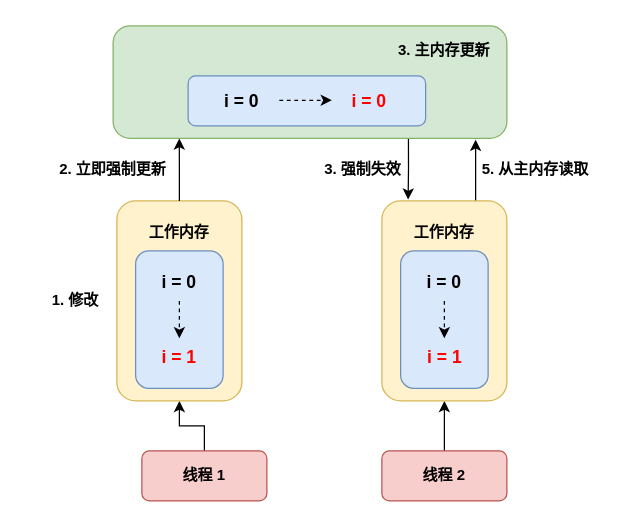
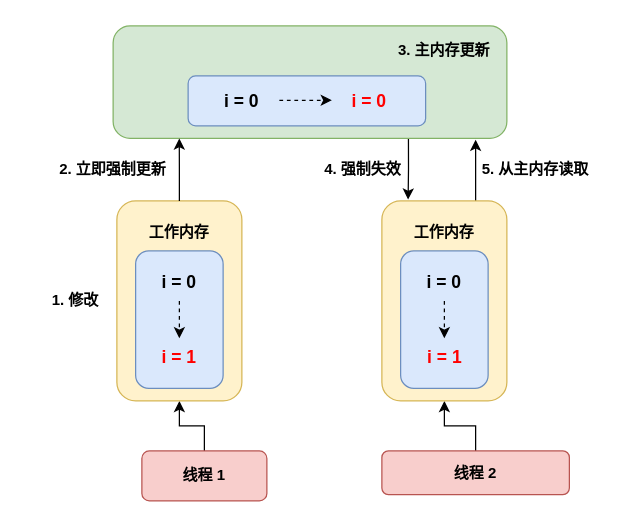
  <mxCell id="0" />
  <mxCell id="1" parent="0" />
  <mxCell id="2" style="edgeStyle=orthogonalEdgeStyle;rounded=0;orthogonalLoop=1;jettySize=auto;html=1;exitX=0.5;exitY=0;exitDx=0;exitDy=0;entryX=0.5;entryY=1;entryDx=0;entryDy=0;" edge="1" parent="1" source="3" target="4"><mxGeometry relative="1" as="geometry" /></mxCell>
  <mxCell id="3" value="线程 1" style="rounded=1;whiteSpace=wrap;html=1;fontStyle=1;fillColor=#f8cecc;strokeColor=#b85450;container=0;" vertex="1" parent="1"><mxGeometry x="113" y="360" width="100" height="40" as="geometry" /></mxCell>
  <mxCell id="4" value="" style="rounded=1;whiteSpace=wrap;html=1;fillColor=#fff2cc;strokeColor=#d6b656;container=0;" vertex="1" parent="1"><mxGeometry x="93" y="160" width="100" height="160" as="geometry" /></mxCell>
  <mxCell id="5" value="工作内存" style="text;html=1;strokeColor=none;fillColor=none;align=center;verticalAlign=middle;whiteSpace=wrap;rounded=0;fontStyle=1;container=0;" vertex="1" parent="1"><mxGeometry x="113" y="170" width="60" height="30" as="geometry" /></mxCell>
  <mxCell id="6" value="" style="rounded=1;whiteSpace=wrap;html=1;fillColor=#dae8fc;strokeColor=#6c8ebf;fontStyle=1;fontSize=14;" vertex="1" parent="1"><mxGeometry x="108" y="200" width="70" height="110" as="geometry" /></mxCell>
  <mxCell id="7" style="edgeStyle=orthogonalEdgeStyle;rounded=0;orthogonalLoop=1;jettySize=auto;html=1;exitX=0.5;exitY=1;exitDx=0;exitDy=0;entryX=0.5;entryY=0;entryDx=0;entryDy=0;dashed=1;" edge="1" parent="1" source="8" target="9"><mxGeometry relative="1" as="geometry" /></mxCell>
  <mxCell id="8" value="i = 0" style="text;html=1;strokeColor=none;fillColor=none;align=center;verticalAlign=middle;whiteSpace=wrap;rounded=0;fontStyle=1;fontSize=14;" vertex="1" parent="1"><mxGeometry x="113" y="210" width="60" height="30" as="geometry" /></mxCell>
  <mxCell id="9" value="i = 1" style="text;html=1;strokeColor=none;fillColor=none;align=center;verticalAlign=middle;whiteSpace=wrap;rounded=0;fontStyle=1;fontSize=14;fontColor=#FF0000;" vertex="1" parent="1"><mxGeometry x="113" y="270" width="60" height="30" as="geometry" /></mxCell>
  <mxCell id="10" style="edgeStyle=orthogonalEdgeStyle;rounded=0;orthogonalLoop=1;jettySize=auto;html=1;exitX=0.75;exitY=1;exitDx=0;exitDy=0;" edge="1" parent="1" source="11"><mxGeometry relative="1" as="geometry"><mxPoint x="326" y="159" as="targetPoint" /></mxGeometry></mxCell>
  <mxCell id="11" value="" style="rounded=1;whiteSpace=wrap;html=1;fillColor=#d5e8d4;strokeColor=#82b366;" vertex="1" parent="1"><mxGeometry x="90" y="20" width="315" height="90" as="geometry" /></mxCell>
  <mxCell id="12" style="edgeStyle=orthogonalEdgeStyle;rounded=0;orthogonalLoop=1;jettySize=auto;html=1;exitX=0.5;exitY=0;exitDx=0;exitDy=0;entryX=0.168;entryY=1;entryDx=0;entryDy=0;entryPerimeter=0;" edge="1" parent="1" source="4" target="11"><mxGeometry relative="1" as="geometry" /></mxCell>
  <mxCell id="13" style="edgeStyle=orthogonalEdgeStyle;rounded=0;orthogonalLoop=1;jettySize=auto;html=1;exitX=0.5;exitY=0;exitDx=0;exitDy=0;entryX=0.5;entryY=1;entryDx=0;entryDy=0;" edge="1" parent="1" source="14" target="16"><mxGeometry relative="1" as="geometry" /></mxCell>
- <mxCell id="14" value="线程 2" style="rounded=1;whiteSpace=wrap;html=1;fontStyle=1;fillColor=#f8cecc;strokeColor=#b85450;container=0;" vertex="1" parent="1"><mxGeometry x="305" y="360" width="100" height="40" as="geometry" /></mxCell>
+ <mxCell id="14" value="线程 2" style="rounded=1;whiteSpace=wrap;html=1;fontStyle=1;fillColor=#f8cecc;strokeColor=#b85450;container=0;" vertex="1" parent="1"><mxGeometry x="305" y="360" width="150" height="35" as="geometry" /></mxCell>
  <mxCell id="15" style="edgeStyle=orthogonalEdgeStyle;rounded=0;orthogonalLoop=1;jettySize=auto;html=1;exitX=0.75;exitY=0;exitDx=0;exitDy=0;" edge="1" parent="1" source="16"><mxGeometry relative="1" as="geometry"><mxPoint x="380" y="111" as="targetPoint" /></mxGeometry></mxCell>
  <mxCell id="16" value="" style="rounded=1;whiteSpace=wrap;html=1;fillColor=#fff2cc;strokeColor=#d6b656;container=0;" vertex="1" parent="1"><mxGeometry x="305" y="160" width="100" height="160" as="geometry" /></mxCell>
  <mxCell id="17" value="工作内存" style="text;html=1;strokeColor=none;fillColor=none;align=center;verticalAlign=middle;whiteSpace=wrap;rounded=0;fontStyle=1;container=0;" vertex="1" parent="1"><mxGeometry x="325" y="170" width="60" height="30" as="geometry" /></mxCell>
  <mxCell id="18" value="" style="rounded=1;whiteSpace=wrap;html=1;fillColor=#dae8fc;strokeColor=#6c8ebf;fontStyle=1;fontSize=14;" vertex="1" parent="1"><mxGeometry x="320" y="200" width="70" height="110" as="geometry" /></mxCell>
  <mxCell id="19" value="i = 0" style="text;html=1;strokeColor=none;fillColor=none;align=center;verticalAlign=middle;whiteSpace=wrap;rounded=0;fontStyle=1;fontSize=14;" vertex="1" parent="1"><mxGeometry x="325" y="210" width="60" height="30" as="geometry" /></mxCell>
  <mxCell id="20" value="" style="rounded=1;whiteSpace=wrap;html=1;fillColor=#dae8fc;strokeColor=#6c8ebf;" vertex="1" parent="1"><mxGeometry x="150" y="60" width="190" height="40" as="geometry" /></mxCell>
  <mxCell id="21" style="edgeStyle=orthogonalEdgeStyle;rounded=0;orthogonalLoop=1;jettySize=auto;html=1;exitX=1;exitY=0.5;exitDx=0;exitDy=0;entryX=0;entryY=0.5;entryDx=0;entryDy=0;dashed=1;" edge="1" parent="1" source="22" target="31"><mxGeometry relative="1" as="geometry" /></mxCell>
  <mxCell id="22" value="i = 0" style="text;html=1;strokeColor=none;fillColor=none;align=center;verticalAlign=middle;whiteSpace=wrap;rounded=0;fontStyle=1;fontSize=14;" vertex="1" parent="1"><mxGeometry x="163" y="64.5" width="60" height="30" as="geometry" /></mxCell>
  <mxCell id="23" value="2. 立即强制更新" style="text;html=1;strokeColor=none;fillColor=none;align=center;verticalAlign=middle;whiteSpace=wrap;rounded=0;fontStyle=1;fontSize=12;" vertex="1" parent="1"><mxGeometry x="40" y="120" width="100" height="30" as="geometry" /></mxCell>
  <mxCell id="24" style="edgeStyle=orthogonalEdgeStyle;rounded=0;orthogonalLoop=1;jettySize=auto;html=1;exitX=0.5;exitY=1;exitDx=0;exitDy=0;" edge="1" parent="1" source="22" target="22"><mxGeometry relative="1" as="geometry" /></mxCell>
  <mxCell id="25" value="1. 修改" style="text;html=1;strokeColor=none;fillColor=none;align=center;verticalAlign=middle;whiteSpace=wrap;rounded=0;fontStyle=1;fontSize=12;" vertex="1" parent="1"><mxGeometry x="20" y="225" width="80" height="30" as="geometry" /></mxCell>
  <mxCell id="26" value="3. 主内存更新" style="text;html=1;strokeColor=none;fillColor=none;align=center;verticalAlign=middle;whiteSpace=wrap;rounded=0;fontStyle=1;fontSize=12;" vertex="1" parent="1"><mxGeometry x="305" y="25" width="100" height="30" as="geometry" /></mxCell>
- <mxCell id="27" value="3. 强制失效" style="text;html=1;strokeColor=none;fillColor=none;align=center;verticalAlign=middle;whiteSpace=wrap;rounded=0;fontStyle=1;fontSize=12;" vertex="1" parent="1"><mxGeometry x="240" y="120" width="100" height="30" as="geometry" /></mxCell>
+ <mxCell id="27" value="4. 强制失效" style="text;html=1;strokeColor=none;fillColor=none;align=center;verticalAlign=middle;whiteSpace=wrap;rounded=0;fontStyle=1;fontSize=12;" vertex="1" parent="1"><mxGeometry x="240" y="120" width="100" height="30" as="geometry" /></mxCell>
  <mxCell id="28" style="edgeStyle=orthogonalEdgeStyle;rounded=0;orthogonalLoop=1;jettySize=auto;html=1;exitX=0.5;exitY=1;exitDx=0;exitDy=0;entryX=0.5;entryY=0;entryDx=0;entryDy=0;dashed=1;" edge="1" parent="1" target="29"><mxGeometry relative="1" as="geometry"><mxPoint x="355" y="240" as="sourcePoint" /></mxGeometry></mxCell>
  <mxCell id="29" value="i = 1" style="text;html=1;strokeColor=none;fillColor=none;align=center;verticalAlign=middle;whiteSpace=wrap;rounded=0;fontStyle=1;fontSize=14;fontColor=#FF0000;" vertex="1" parent="1"><mxGeometry x="332.5" y="270" width="45" height="30" as="geometry" /></mxCell>
  <mxCell id="30" value="5. 从主内存读取" style="text;html=1;strokeColor=none;fillColor=none;align=center;verticalAlign=middle;whiteSpace=wrap;rounded=0;fontStyle=1;fontSize=12;" vertex="1" parent="1"><mxGeometry x="377.5" y="120" width="100" height="30" as="geometry" /></mxCell>
  <mxCell id="31" value="i = 0" style="text;html=1;strokeColor=none;fillColor=none;align=center;verticalAlign=middle;whiteSpace=wrap;rounded=0;fontStyle=1;fontSize=14;fontColor=#FF0000;" vertex="1" parent="1"><mxGeometry x="265" y="64.5" width="60" height="30" as="geometry" /></mxCell>
